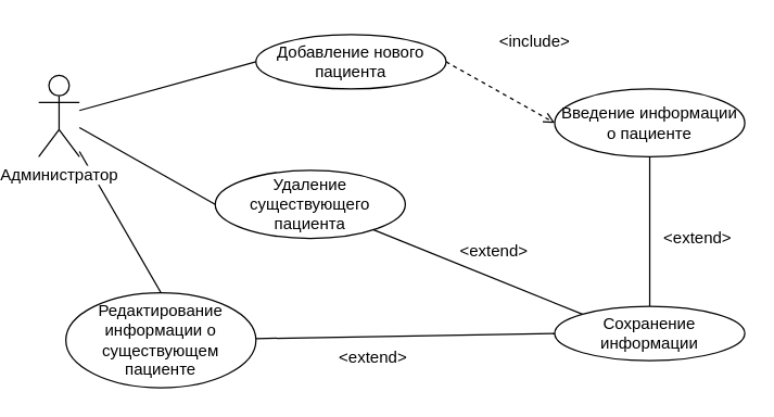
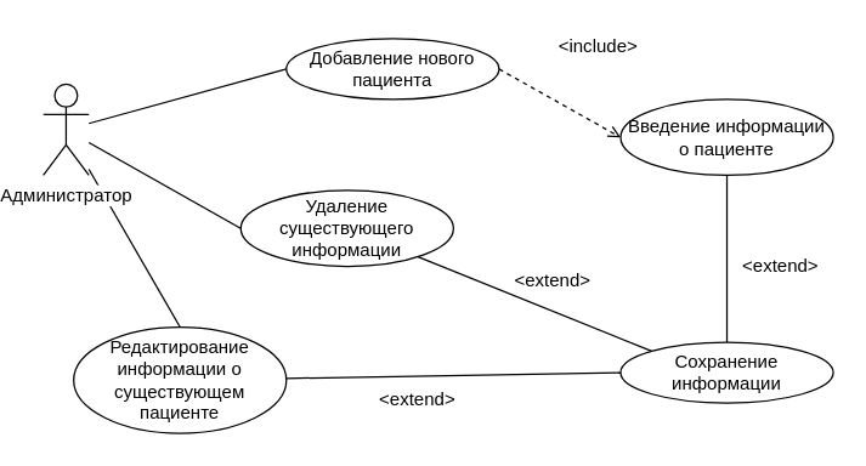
  <mxCell id="0" />
  <mxCell id="1" parent="0" />
  <mxCell id="2" style="rounded=0;orthogonalLoop=1;jettySize=auto;html=1;entryX=0.5;entryY=0;entryDx=0;entryDy=0;endArrow=none;endFill=0;" edge="1" parent="1" source="5" target="11"><mxGeometry relative="1" as="geometry" /></mxCell>
  <mxCell id="3" style="rounded=0;orthogonalLoop=1;jettySize=auto;html=1;entryX=0;entryY=0.5;entryDx=0;entryDy=0;endArrow=none;endFill=0;" edge="1" parent="1" source="5" target="9"><mxGeometry relative="1" as="geometry" /></mxCell>
  <mxCell id="4" style="orthogonalLoop=1;jettySize=auto;html=1;entryX=0;entryY=0.5;entryDx=0;entryDy=0;rounded=1;startArrow=none;startFill=0;endArrow=none;endFill=0;" edge="1" parent="1" source="5" target="7"><mxGeometry relative="1" as="geometry" /></mxCell>
  <mxCell id="5" value="Администратор" style="shape=umlActor;verticalLabelPosition=bottom;labelBackgroundColor=#ffffff;verticalAlign=top;html=1;" vertex="1" parent="1"><mxGeometry x="20" y="55" width="30" height="60" as="geometry" /></mxCell>
  <mxCell id="6" style="edgeStyle=none;rounded=1;orthogonalLoop=1;jettySize=auto;html=1;entryX=0;entryY=0.5;entryDx=0;entryDy=0;startArrow=none;startFill=0;endArrow=open;endFill=0;dashed=1;exitX=1;exitY=0.5;exitDx=0;exitDy=0;" edge="1" parent="1" source="7" target="13"><mxGeometry relative="1" as="geometry" /></mxCell>
  <mxCell id="7" value="Добавление нового пациента" style="ellipse;whiteSpace=wrap;html=1;" vertex="1" parent="1"><mxGeometry x="180" y="25" width="140" height="40" as="geometry" /></mxCell>
  <mxCell id="8" style="edgeStyle=none;rounded=1;orthogonalLoop=1;jettySize=auto;html=1;entryX=0;entryY=0;entryDx=0;entryDy=0;startArrow=none;startFill=0;endArrow=none;endFill=0;" edge="1" parent="1" source="9" target="15"><mxGeometry relative="1" as="geometry" /></mxCell>
- <mxCell id="9" value="Удаление существующего пациента" style="ellipse;whiteSpace=wrap;html=1;" vertex="1" parent="1"><mxGeometry x="150" y="125" width="140" height="50" as="geometry" /></mxCell>
+ <mxCell id="9" value="Удаление существующего информации" style="ellipse;whiteSpace=wrap;html=1;" vertex="1" parent="1"><mxGeometry x="150" y="125" width="140" height="50" as="geometry" /></mxCell>
  <mxCell id="10" style="edgeStyle=none;rounded=1;orthogonalLoop=1;jettySize=auto;html=1;entryX=0;entryY=0.5;entryDx=0;entryDy=0;startArrow=none;startFill=0;endArrow=none;endFill=0;" edge="1" parent="1" source="11" target="15"><mxGeometry relative="1" as="geometry" /></mxCell>
  <mxCell id="11" value="Редактирование информации о существующем пациенте" style="ellipse;whiteSpace=wrap;html=1;" vertex="1" parent="1"><mxGeometry x="40" y="215" width="140" height="70" as="geometry" /></mxCell>
  <mxCell id="12" style="edgeStyle=none;rounded=1;orthogonalLoop=1;jettySize=auto;html=1;entryX=0.5;entryY=0;entryDx=0;entryDy=0;startArrow=none;startFill=0;endArrow=none;endFill=0;" edge="1" parent="1" source="13" target="15"><mxGeometry relative="1" as="geometry" /></mxCell>
  <mxCell id="13" value="Введение информации о пациенте" style="ellipse;whiteSpace=wrap;html=1;" vertex="1" parent="1"><mxGeometry x="400" y="65" width="140" height="50" as="geometry" /></mxCell>
  <mxCell id="14" value="&amp;lt;include&amp;gt;" style="text;html=1;align=center;verticalAlign=middle;resizable=0;points=[];autosize=1;" vertex="1" parent="1"><mxGeometry x="350" y="20" width="70" height="20" as="geometry" /></mxCell>
  <mxCell id="15" value="Сохранение информации" style="ellipse;whiteSpace=wrap;html=1;" vertex="1" parent="1"><mxGeometry x="400" y="225" width="140" height="40" as="geometry" /></mxCell>
  <mxCell id="16" value="&amp;lt;extend&amp;gt;" style="text;html=1;align=center;verticalAlign=middle;resizable=0;points=[];autosize=1;" vertex="1" parent="1"><mxGeometry x="231" y="253" width="70" height="20" as="geometry" /></mxCell>
  <mxCell id="17" value="&amp;lt;extend&amp;gt;" style="text;html=1;align=center;verticalAlign=middle;resizable=0;points=[];autosize=1;" vertex="1" parent="1"><mxGeometry x="320" y="175" width="70" height="20" as="geometry" /></mxCell>
  <mxCell id="18" value="&amp;lt;extend&amp;gt;" style="text;html=1;align=center;verticalAlign=middle;resizable=0;points=[];autosize=1;" vertex="1" parent="1"><mxGeometry x="470" y="165" width="70" height="20" as="geometry" /></mxCell>
